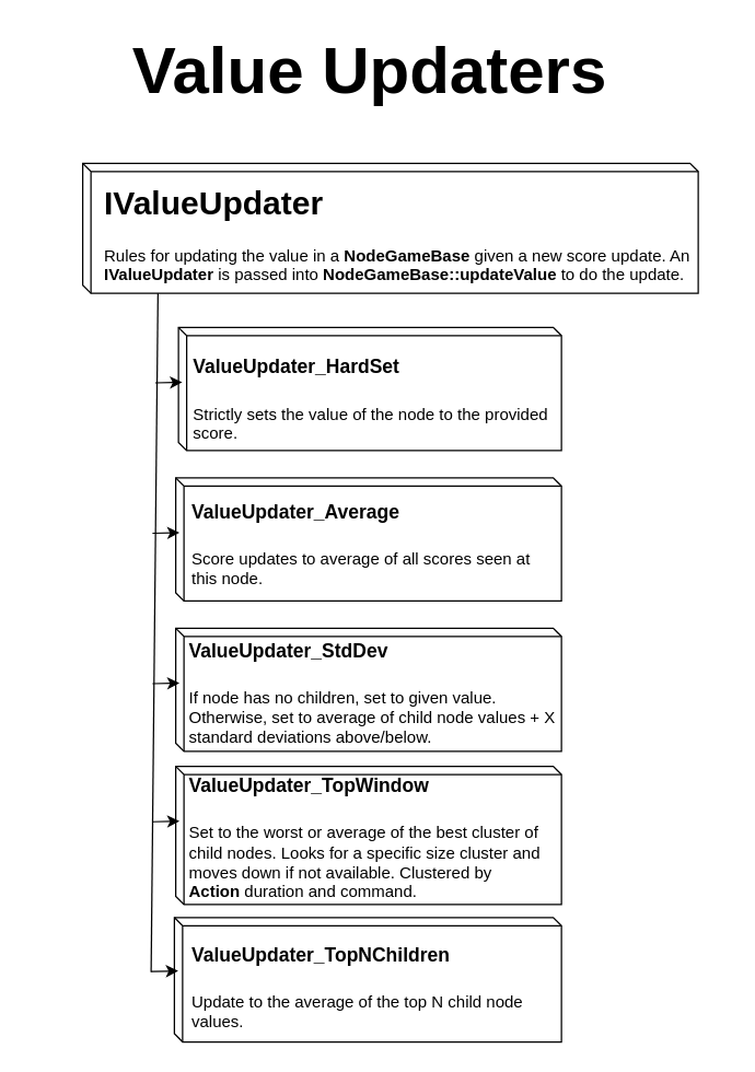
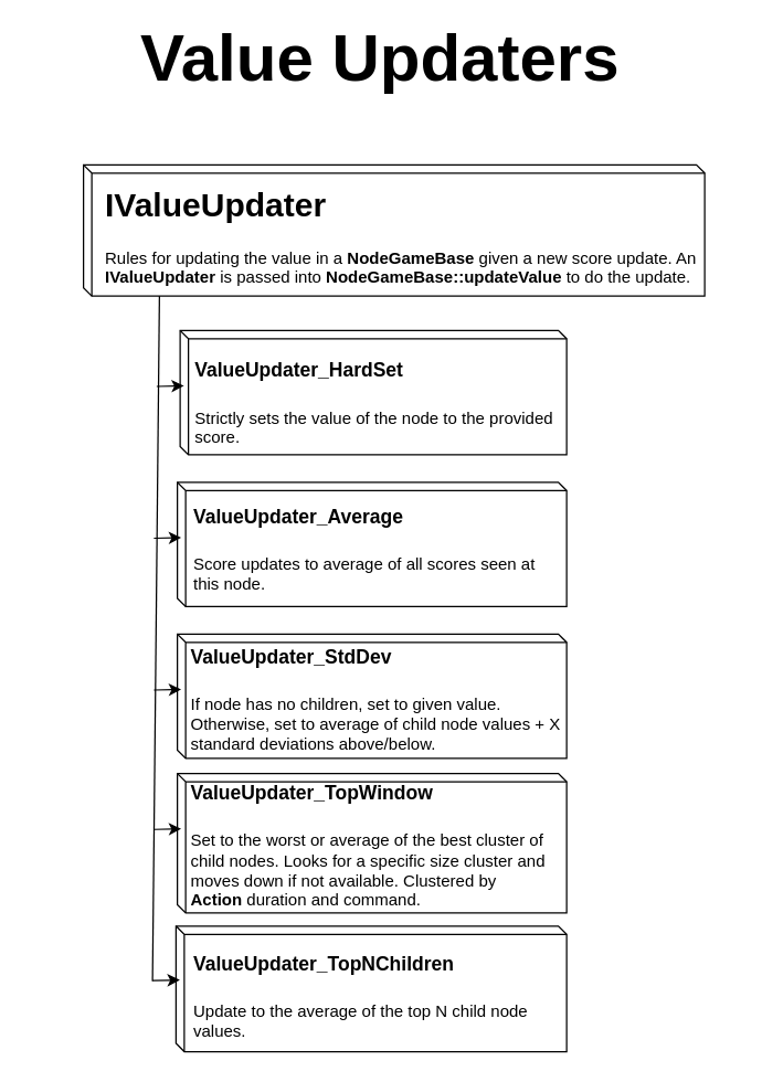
  <mxCell id="0" />
  <mxCell id="1" parent="0" />
- <mxCell id="2" value="&lt;font style=&quot;font-size: 48px&quot;&gt;&lt;b&gt;Value Updaters&lt;/b&gt;&lt;/font&gt;" style="text;html=1;strokeColor=none;fillColor=none;align=center;verticalAlign=middle;whiteSpace=wrap;rounded=0;" vertex="1" parent="1"><mxGeometry x="15" y="30.5" width="510" height="40" as="geometry" /></mxCell>
+ <mxCell id="2" value="&lt;font style=&quot;font-size: 48px&quot;&gt;&lt;b&gt;Value Updaters&lt;/b&gt;&lt;/font&gt;" style="text;html=1;strokeColor=none;fillColor=none;align=center;verticalAlign=middle;whiteSpace=wrap;rounded=0;" vertex="1" parent="1"><mxGeometry x="20" y="20.5" width="510" height="40" as="geometry" /></mxCell>
  <mxCell id="3" value="" style="shape=cube;whiteSpace=wrap;html=1;boundedLbl=1;backgroundOutline=1;size=6;" vertex="1" parent="1"><mxGeometry x="60" y="119" width="450" height="95" as="geometry" /></mxCell>
  <mxCell id="4" value="&lt;h1&gt;IValueUpdater&lt;/h1&gt;&lt;p&gt;Rules for updating the value in a &lt;b&gt;NodeGameBase&lt;/b&gt;&amp;nbsp;given a new score update. An &lt;b&gt;IValueUpdater&lt;/b&gt;&amp;nbsp;is passed into &lt;b&gt;NodeGameBase::updateValue&lt;/b&gt;&amp;nbsp;to do the update.&lt;/p&gt;&lt;p&gt;&lt;b&gt;&lt;br&gt;&lt;/b&gt;&lt;/p&gt;" style="text;html=1;strokeColor=none;fillColor=none;spacing=5;spacingTop=-20;whiteSpace=wrap;overflow=hidden;rounded=0;" vertex="1" parent="1"><mxGeometry x="71" y="129" width="449" height="85" as="geometry" /></mxCell>
  <mxCell id="5" value="" style="shape=cube;whiteSpace=wrap;html=1;boundedLbl=1;backgroundOutline=1;size=6;" vertex="1" parent="1"><mxGeometry x="130" y="239" width="280" height="90" as="geometry" /></mxCell>
  <mxCell id="6" value="" style="endArrow=classic;html=1;entryX=0;entryY=0;entryDx=0;entryDy=39.5;entryPerimeter=0;" edge="1" parent="1"><mxGeometry width="50" height="50" relative="1" as="geometry"><mxPoint x="113" y="279.5" as="sourcePoint" /><mxPoint x="132.765" y="279.088" as="targetPoint" /></mxGeometry></mxCell>
  <mxCell id="7" value="" style="shape=cube;whiteSpace=wrap;html=1;boundedLbl=1;backgroundOutline=1;size=6;" vertex="1" parent="1"><mxGeometry x="128" y="349" width="282" height="90" as="geometry" /></mxCell>
  <mxCell id="8" value="" style="endArrow=classic;html=1;entryX=0;entryY=0;entryDx=0;entryDy=39.5;entryPerimeter=0;" edge="1" parent="1"><mxGeometry width="50" height="50" relative="1" as="geometry"><mxPoint x="111" y="389.5" as="sourcePoint" /><mxPoint x="130.765" y="389.088" as="targetPoint" /></mxGeometry></mxCell>
  <mxCell id="9" value="" style="shape=cube;whiteSpace=wrap;html=1;boundedLbl=1;backgroundOutline=1;size=6;" vertex="1" parent="1"><mxGeometry x="128" y="459" width="282" height="90" as="geometry" /></mxCell>
  <mxCell id="10" value="" style="endArrow=classic;html=1;entryX=0;entryY=0;entryDx=0;entryDy=39.5;entryPerimeter=0;" edge="1" parent="1"><mxGeometry width="50" height="50" relative="1" as="geometry"><mxPoint x="111" y="499.5" as="sourcePoint" /><mxPoint x="130.765" y="499.088" as="targetPoint" /></mxGeometry></mxCell>
  <mxCell id="11" value="&lt;div style=&quot;text-align: left&quot;&gt;&lt;h1&gt;&lt;span style=&quot;font-size: 14px&quot;&gt;ValueUpdater_HardSet&lt;/span&gt;&lt;/h1&gt;&lt;/div&gt;&lt;div style=&quot;text-align: left&quot;&gt;Strictly sets the value of the node to the provided score.&lt;/div&gt;" style="text;html=1;strokeColor=none;fillColor=none;align=center;verticalAlign=middle;whiteSpace=wrap;rounded=0;" vertex="1" parent="1"><mxGeometry x="140" y="242.5" width="264" height="73" as="geometry" /></mxCell>
  <mxCell id="12" value="&lt;div style=&quot;text-align: left&quot;&gt;&lt;h1&gt;&lt;span style=&quot;font-size: 14px&quot;&gt;ValueUpdater_Average&lt;/span&gt;&lt;/h1&gt;&lt;/div&gt;&lt;div style=&quot;text-align: left&quot;&gt;Score updates to average of all scores seen at this node.&lt;/div&gt;" style="text;html=1;strokeColor=none;fillColor=none;align=center;verticalAlign=middle;whiteSpace=wrap;rounded=0;" vertex="1" parent="1"><mxGeometry x="139" y="360" width="271" height="50" as="geometry" /></mxCell>
  <mxCell id="13" value="&lt;div style=&quot;text-align: left&quot;&gt;&lt;h1&gt;&lt;span style=&quot;font-size: 14px&quot;&gt;ValueUpdater_StdDev&lt;/span&gt;&lt;/h1&gt;&lt;/div&gt;&lt;div style=&quot;text-align: left&quot;&gt;If node has no children, set to given value. Otherwise, set to average of child node values + X standard deviations above/below.&lt;/div&gt;" style="text;html=1;strokeColor=none;fillColor=none;align=center;verticalAlign=middle;whiteSpace=wrap;rounded=0;" vertex="1" parent="1"><mxGeometry x="137" y="459" width="273" height="70" as="geometry" /></mxCell>
  <mxCell id="14" value="" style="shape=cube;whiteSpace=wrap;html=1;boundedLbl=1;backgroundOutline=1;size=6;" vertex="1" parent="1"><mxGeometry x="128" y="560" width="282" height="101" as="geometry" /></mxCell>
  <mxCell id="15" value="" style="endArrow=classic;html=1;entryX=0;entryY=0;entryDx=0;entryDy=39.5;entryPerimeter=0;" edge="1" parent="1"><mxGeometry width="50" height="50" relative="1" as="geometry"><mxPoint x="111" y="600.5" as="sourcePoint" /><mxPoint x="130.765" y="600.088" as="targetPoint" /></mxGeometry></mxCell>
  <mxCell id="16" value="&lt;div style=&quot;text-align: left&quot;&gt;&lt;h1&gt;&lt;span style=&quot;font-size: 14px&quot;&gt;ValueUpdater_TopWindow&lt;/span&gt;&lt;/h1&gt;&lt;/div&gt;&lt;div style=&quot;text-align: left&quot;&gt;Set to the worst or average of the best cluster of child nodes. Looks for a specific size cluster and moves down if not available. Clustered by &lt;b&gt;Action&lt;/b&gt;&amp;nbsp;duration and command.&lt;/div&gt;" style="text;html=1;strokeColor=none;fillColor=none;align=center;verticalAlign=middle;whiteSpace=wrap;rounded=0;" vertex="1" parent="1"><mxGeometry x="137" y="563.5" width="274" height="73" as="geometry" /></mxCell>
  <mxCell id="17" value="" style="shape=cube;whiteSpace=wrap;html=1;boundedLbl=1;backgroundOutline=1;size=6;" vertex="1" parent="1"><mxGeometry x="127" y="670.5" width="283" height="91" as="geometry" /></mxCell>
  <mxCell id="18" value="" style="endArrow=classic;html=1;entryX=0;entryY=0;entryDx=0;entryDy=39.5;entryPerimeter=0;" edge="1" parent="1"><mxGeometry width="50" height="50" relative="1" as="geometry"><mxPoint x="110" y="710" as="sourcePoint" /><mxPoint x="129.765" y="709.588" as="targetPoint" /></mxGeometry></mxCell>
  <mxCell id="19" value="&lt;div style=&quot;text-align: left&quot;&gt;&lt;h1&gt;&lt;span style=&quot;font-size: 14px&quot;&gt;ValueUpdater_TopNChildren&lt;/span&gt;&lt;/h1&gt;&lt;/div&gt;&lt;div style=&quot;text-align: left&quot;&gt;Update to the average of the top N child node values.&lt;/div&gt;" style="text;html=1;strokeColor=none;fillColor=none;align=center;verticalAlign=middle;whiteSpace=wrap;rounded=0;" vertex="1" parent="1"><mxGeometry x="139" y="672.5" width="275" height="73" as="geometry" /></mxCell>
  <mxCell id="20" value="" style="endArrow=none;html=1;" edge="1" parent="1"><mxGeometry width="50" height="50" relative="1" as="geometry"><mxPoint x="110" y="710.5" as="sourcePoint" /><mxPoint x="115" y="214" as="targetPoint" /></mxGeometry></mxCell>
